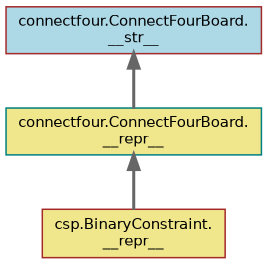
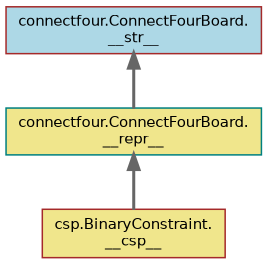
  digraph {
    rankdir=TB
    node [color=brown fillcolor=khaki fontname=Helvetica fontsize=10 shape=record style=filled]
    edge [color=gray40 dir=back fontname=Helvetica fontsize=10 labelfontname=Helvetica labelfontsize=10 style=bold]
    n1 [fillcolor=lightblue fontcolor=black height=0.2 label="connectfour.ConnectFourBoard.\l__str__" width=0.4]
    n2 [color=teal height=0.2 label="connectfour.ConnectFourBoard.\l__repr__" width=0.4]
-   n3 [height=0.2 label="csp.BinaryConstraint.\l__repr__" width=0.4]
+   n3 [height=0.2 label="csp.BinaryConstraint.\l__csp__" width=0.4]
    n1 -> n2
    n2 -> n3
  }
